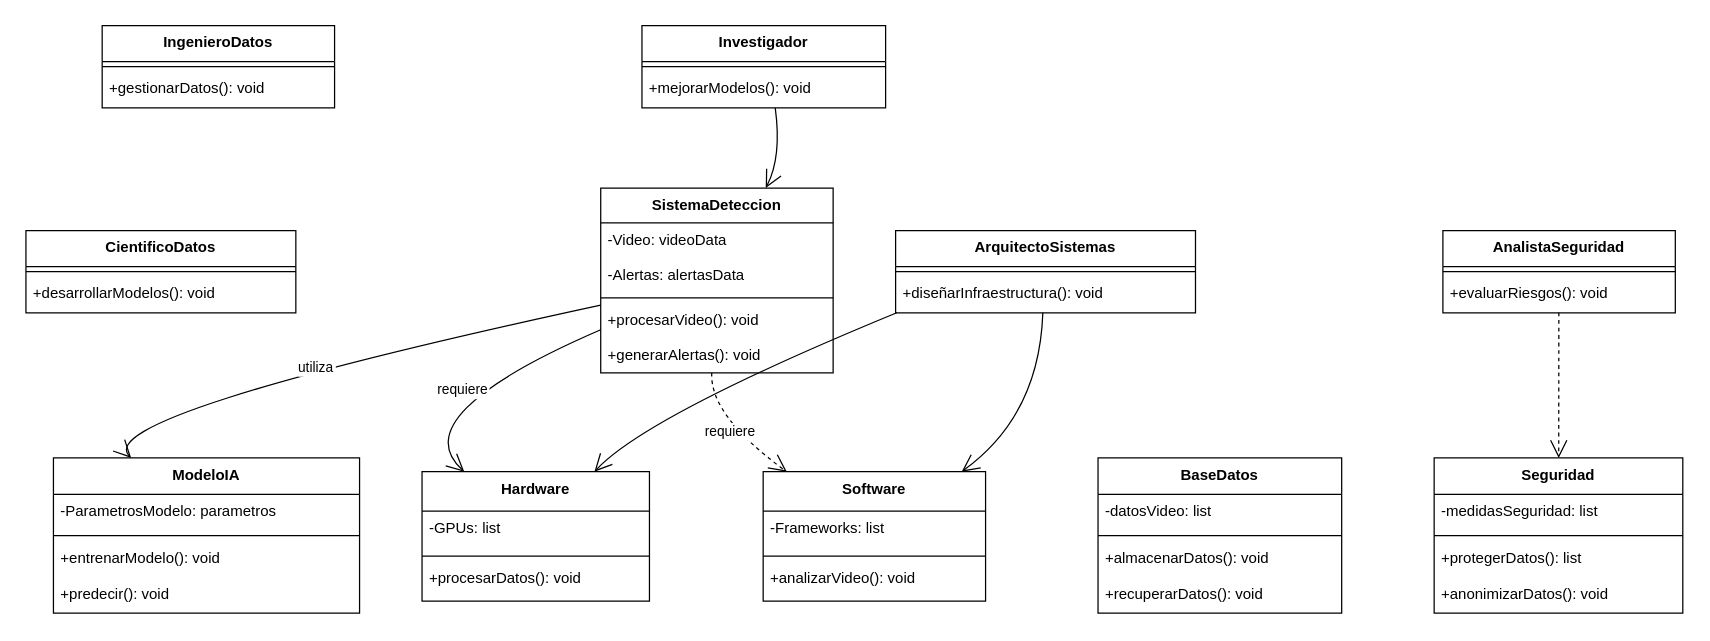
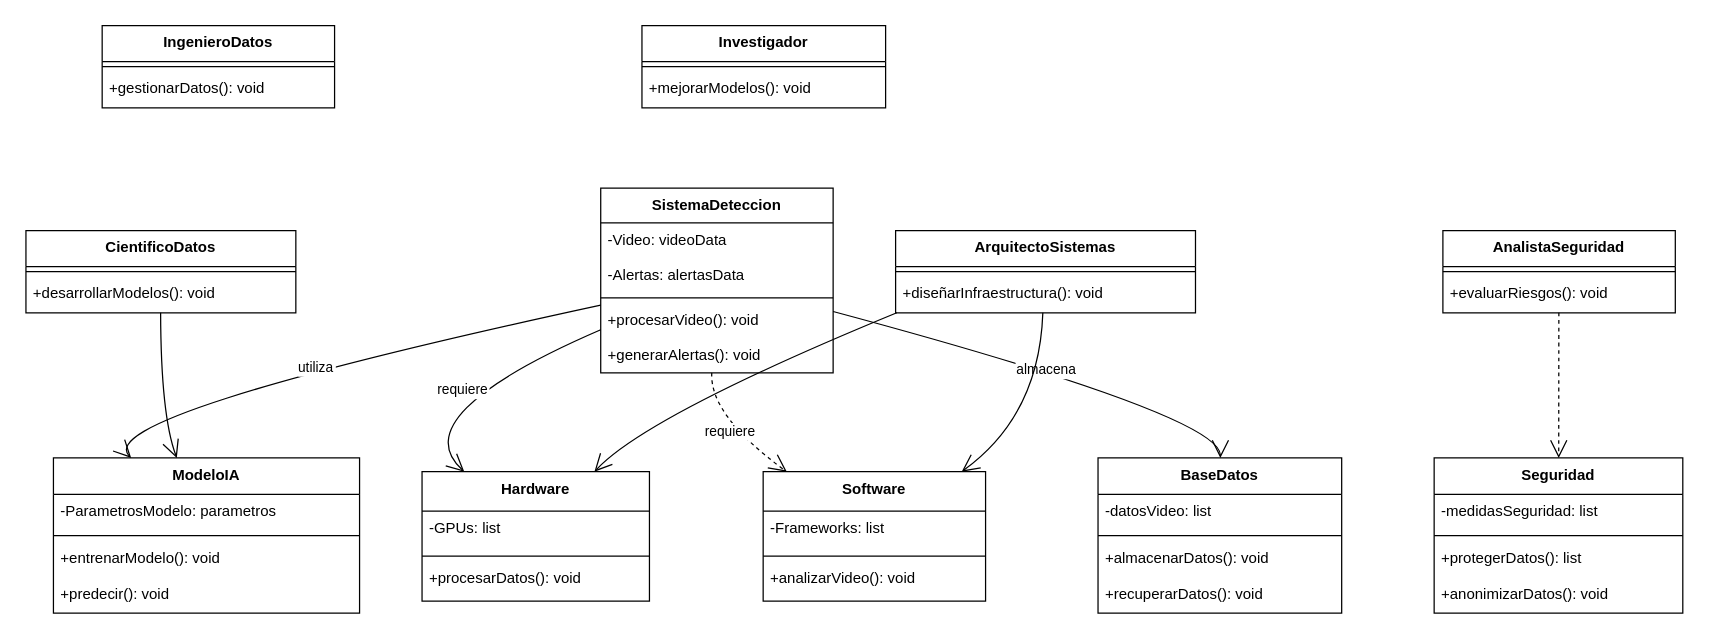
  <mxCell id="0" />
  <mxCell id="1" parent="0" />
  <mxCell id="2" value="SistemaDeteccion" style="swimlane;fontStyle=1;align=center;verticalAlign=top;childLayout=stackLayout;horizontal=1;startSize=27.9;horizontalStack=0;resizeParent=1;resizeParentMax=0;resizeLast=0;collapsible=0;marginBottom=0;" vertex="1" parent="1"><mxGeometry x="480" y="150" width="186" height="147.9" as="geometry" /></mxCell>
  <mxCell id="3" value="-Video: videoData" style="text;strokeColor=none;fillColor=none;align=left;verticalAlign=top;spacingLeft=4;spacingRight=4;overflow=hidden;rotatable=0;points=[[0,0.5],[1,0.5]];portConstraint=eastwest;" vertex="1" parent="2"><mxGeometry y="27.9" width="186" height="28" as="geometry" /></mxCell>
  <mxCell id="4" value="-Alertas: alertasData" style="text;strokeColor=none;fillColor=none;align=left;verticalAlign=top;spacingLeft=4;spacingRight=4;overflow=hidden;rotatable=0;points=[[0,0.5],[1,0.5]];portConstraint=eastwest;" vertex="1" parent="2"><mxGeometry y="55.9" width="186" height="28" as="geometry" /></mxCell>
  <mxCell id="5" style="line;strokeWidth=1;fillColor=none;align=left;verticalAlign=middle;spacingTop=-1;spacingLeft=3;spacingRight=3;rotatable=0;labelPosition=right;points=[];portConstraint=eastwest;strokeColor=inherit;" vertex="1" parent="2"><mxGeometry y="83.9" width="186" height="8" as="geometry" /></mxCell>
  <mxCell id="6" value="+procesarVideo(): void" style="text;strokeColor=none;fillColor=none;align=left;verticalAlign=top;spacingLeft=4;spacingRight=4;overflow=hidden;rotatable=0;points=[[0,0.5],[1,0.5]];portConstraint=eastwest;" vertex="1" parent="2"><mxGeometry y="91.9" width="186" height="28" as="geometry" /></mxCell>
  <mxCell id="7" value="+generarAlertas(): void" style="text;strokeColor=none;fillColor=none;align=left;verticalAlign=top;spacingLeft=4;spacingRight=4;overflow=hidden;rotatable=0;points=[[0,0.5],[1,0.5]];portConstraint=eastwest;" vertex="1" parent="2"><mxGeometry y="119.9" width="186" height="28" as="geometry" /></mxCell>
  <mxCell id="8" value="ModeloIA" style="swimlane;fontStyle=1;align=center;verticalAlign=top;childLayout=stackLayout;horizontal=1;startSize=29.25;horizontalStack=0;resizeParent=1;resizeParentMax=0;resizeLast=0;collapsible=0;marginBottom=0;" vertex="1" parent="1"><mxGeometry x="42" y="366" width="245" height="124.25" as="geometry" /></mxCell>
  <mxCell id="9" value="-ParametrosModelo: parametros" style="text;strokeColor=none;fillColor=none;align=left;verticalAlign=top;spacingLeft=4;spacingRight=4;overflow=hidden;rotatable=0;points=[[0,0.5],[1,0.5]];portConstraint=eastwest;" vertex="1" parent="8"><mxGeometry y="29.25" width="245" height="29" as="geometry" /></mxCell>
  <mxCell id="10" style="line;strokeWidth=1;fillColor=none;align=left;verticalAlign=middle;spacingTop=-1;spacingLeft=3;spacingRight=3;rotatable=0;labelPosition=right;points=[];portConstraint=eastwest;strokeColor=inherit;" vertex="1" parent="8"><mxGeometry y="58.25" width="245" height="8" as="geometry" /></mxCell>
  <mxCell id="11" value="+entrenarModelo(): void" style="text;strokeColor=none;fillColor=none;align=left;verticalAlign=top;spacingLeft=4;spacingRight=4;overflow=hidden;rotatable=0;points=[[0,0.5],[1,0.5]];portConstraint=eastwest;" vertex="1" parent="8"><mxGeometry y="66.25" width="245" height="29" as="geometry" /></mxCell>
  <mxCell id="12" value="+predecir(): void" style="text;strokeColor=none;fillColor=none;align=left;verticalAlign=top;spacingLeft=4;spacingRight=4;overflow=hidden;rotatable=0;points=[[0,0.5],[1,0.5]];portConstraint=eastwest;" vertex="1" parent="8"><mxGeometry y="95.25" width="245" height="29" as="geometry" /></mxCell>
  <mxCell id="13" value="Hardware" style="swimlane;fontStyle=1;align=center;verticalAlign=top;childLayout=stackLayout;horizontal=1;startSize=31.5;horizontalStack=0;resizeParent=1;resizeParentMax=0;resizeLast=0;collapsible=0;marginBottom=0;" vertex="1" parent="1"><mxGeometry x="337" y="377" width="182" height="103.5" as="geometry" /></mxCell>
  <mxCell id="14" value="-GPUs: list" style="text;strokeColor=none;fillColor=none;align=left;verticalAlign=top;spacingLeft=4;spacingRight=4;overflow=hidden;rotatable=0;points=[[0,0.5],[1,0.5]];portConstraint=eastwest;" vertex="1" parent="13"><mxGeometry y="31.5" width="182" height="32" as="geometry" /></mxCell>
  <mxCell id="15" style="line;strokeWidth=1;fillColor=none;align=left;verticalAlign=middle;spacingTop=-1;spacingLeft=3;spacingRight=3;rotatable=0;labelPosition=right;points=[];portConstraint=eastwest;strokeColor=inherit;" vertex="1" parent="13"><mxGeometry y="63.5" width="182" height="8" as="geometry" /></mxCell>
  <mxCell id="16" value="+procesarDatos(): void" style="text;strokeColor=none;fillColor=none;align=left;verticalAlign=top;spacingLeft=4;spacingRight=4;overflow=hidden;rotatable=0;points=[[0,0.5],[1,0.5]];portConstraint=eastwest;" vertex="1" parent="13"><mxGeometry y="71.5" width="182" height="32" as="geometry" /></mxCell>
  <mxCell id="17" value="Software" style="swimlane;fontStyle=1;align=center;verticalAlign=top;childLayout=stackLayout;horizontal=1;startSize=31.5;horizontalStack=0;resizeParent=1;resizeParentMax=0;resizeLast=0;collapsible=0;marginBottom=0;" vertex="1" parent="1"><mxGeometry x="610" y="377" width="178" height="103.5" as="geometry" /></mxCell>
  <mxCell id="18" value="-Frameworks: list" style="text;strokeColor=none;fillColor=none;align=left;verticalAlign=top;spacingLeft=4;spacingRight=4;overflow=hidden;rotatable=0;points=[[0,0.5],[1,0.5]];portConstraint=eastwest;" vertex="1" parent="17"><mxGeometry y="31.5" width="178" height="32" as="geometry" /></mxCell>
  <mxCell id="19" style="line;strokeWidth=1;fillColor=none;align=left;verticalAlign=middle;spacingTop=-1;spacingLeft=3;spacingRight=3;rotatable=0;labelPosition=right;points=[];portConstraint=eastwest;strokeColor=inherit;" vertex="1" parent="17"><mxGeometry y="63.5" width="178" height="8" as="geometry" /></mxCell>
  <mxCell id="20" value="+analizarVideo(): void" style="text;strokeColor=none;fillColor=none;align=left;verticalAlign=top;spacingLeft=4;spacingRight=4;overflow=hidden;rotatable=0;points=[[0,0.5],[1,0.5]];portConstraint=eastwest;" vertex="1" parent="17"><mxGeometry y="71.5" width="178" height="32" as="geometry" /></mxCell>
  <mxCell id="21" value="BaseDatos" style="swimlane;fontStyle=1;align=center;verticalAlign=top;childLayout=stackLayout;horizontal=1;startSize=29.25;horizontalStack=0;resizeParent=1;resizeParentMax=0;resizeLast=0;collapsible=0;marginBottom=0;" vertex="1" parent="1"><mxGeometry x="878" y="366" width="195" height="124.25" as="geometry" /></mxCell>
  <mxCell id="22" value="-datosVideo: list" style="text;strokeColor=none;fillColor=none;align=left;verticalAlign=top;spacingLeft=4;spacingRight=4;overflow=hidden;rotatable=0;points=[[0,0.5],[1,0.5]];portConstraint=eastwest;" vertex="1" parent="21"><mxGeometry y="29.25" width="195" height="29" as="geometry" /></mxCell>
  <mxCell id="23" style="line;strokeWidth=1;fillColor=none;align=left;verticalAlign=middle;spacingTop=-1;spacingLeft=3;spacingRight=3;rotatable=0;labelPosition=right;points=[];portConstraint=eastwest;strokeColor=inherit;" vertex="1" parent="21"><mxGeometry y="58.25" width="195" height="8" as="geometry" /></mxCell>
  <mxCell id="24" value="+almacenarDatos(): void" style="text;strokeColor=none;fillColor=none;align=left;verticalAlign=top;spacingLeft=4;spacingRight=4;overflow=hidden;rotatable=0;points=[[0,0.5],[1,0.5]];portConstraint=eastwest;" vertex="1" parent="21"><mxGeometry y="66.25" width="195" height="29" as="geometry" /></mxCell>
  <mxCell id="25" value="+recuperarDatos(): void" style="text;strokeColor=none;fillColor=none;align=left;verticalAlign=top;spacingLeft=4;spacingRight=4;overflow=hidden;rotatable=0;points=[[0,0.5],[1,0.5]];portConstraint=eastwest;" vertex="1" parent="21"><mxGeometry y="95.25" width="195" height="29" as="geometry" /></mxCell>
  <mxCell id="26" value="Seguridad" style="swimlane;fontStyle=1;align=center;verticalAlign=top;childLayout=stackLayout;horizontal=1;startSize=29.25;horizontalStack=0;resizeParent=1;resizeParentMax=0;resizeLast=0;collapsible=0;marginBottom=0;" vertex="1" parent="1"><mxGeometry x="1147" y="366" width="199" height="124.25" as="geometry" /></mxCell>
  <mxCell id="27" value="-medidasSeguridad: list" style="text;strokeColor=none;fillColor=none;align=left;verticalAlign=top;spacingLeft=4;spacingRight=4;overflow=hidden;rotatable=0;points=[[0,0.5],[1,0.5]];portConstraint=eastwest;" vertex="1" parent="26"><mxGeometry y="29.25" width="199" height="29" as="geometry" /></mxCell>
  <mxCell id="28" style="line;strokeWidth=1;fillColor=none;align=left;verticalAlign=middle;spacingTop=-1;spacingLeft=3;spacingRight=3;rotatable=0;labelPosition=right;points=[];portConstraint=eastwest;strokeColor=inherit;" vertex="1" parent="26"><mxGeometry y="58.25" width="199" height="8" as="geometry" /></mxCell>
  <mxCell id="29" value="+protegerDatos(): list" style="text;strokeColor=none;fillColor=none;align=left;verticalAlign=top;spacingLeft=4;spacingRight=4;overflow=hidden;rotatable=0;points=[[0,0.5],[1,0.5]];portConstraint=eastwest;" vertex="1" parent="26"><mxGeometry y="66.25" width="199" height="29" as="geometry" /></mxCell>
  <mxCell id="30" value="+anonimizarDatos(): void" style="text;strokeColor=none;fillColor=none;align=left;verticalAlign=top;spacingLeft=4;spacingRight=4;overflow=hidden;rotatable=0;points=[[0,0.5],[1,0.5]];portConstraint=eastwest;" vertex="1" parent="26"><mxGeometry y="95.25" width="199" height="29" as="geometry" /></mxCell>
  <mxCell id="31" value="IngenieroDatos" style="swimlane;fontStyle=1;align=center;verticalAlign=top;childLayout=stackLayout;horizontal=1;startSize=28.8;horizontalStack=0;resizeParent=1;resizeParentMax=0;resizeLast=0;collapsible=0;marginBottom=0;" vertex="1" parent="1"><mxGeometry x="81" y="20" width="186" height="65.8" as="geometry" /></mxCell>
  <mxCell id="32" style="line;strokeWidth=1;fillColor=none;align=left;verticalAlign=middle;spacingTop=-1;spacingLeft=3;spacingRight=3;rotatable=0;labelPosition=right;points=[];portConstraint=eastwest;strokeColor=inherit;" vertex="1" parent="31"><mxGeometry y="28.8" width="186" height="8" as="geometry" /></mxCell>
  <mxCell id="33" value="+gestionarDatos(): void" style="text;strokeColor=none;fillColor=none;align=left;verticalAlign=top;spacingLeft=4;spacingRight=4;overflow=hidden;rotatable=0;points=[[0,0.5],[1,0.5]];portConstraint=eastwest;" vertex="1" parent="31"><mxGeometry y="36.8" width="186" height="29" as="geometry" /></mxCell>
  <mxCell id="34" value="CientificoDatos" style="swimlane;fontStyle=1;align=center;verticalAlign=top;childLayout=stackLayout;horizontal=1;startSize=28.8;horizontalStack=0;resizeParent=1;resizeParentMax=0;resizeLast=0;collapsible=0;marginBottom=0;" vertex="1" parent="1"><mxGeometry x="20" y="184" width="216" height="65.8" as="geometry" /></mxCell>
  <mxCell id="35" style="line;strokeWidth=1;fillColor=none;align=left;verticalAlign=middle;spacingTop=-1;spacingLeft=3;spacingRight=3;rotatable=0;labelPosition=right;points=[];portConstraint=eastwest;strokeColor=inherit;" vertex="1" parent="34"><mxGeometry y="28.8" width="216" height="8" as="geometry" /></mxCell>
  <mxCell id="36" value="+desarrollarModelos(): void" style="text;strokeColor=none;fillColor=none;align=left;verticalAlign=top;spacingLeft=4;spacingRight=4;overflow=hidden;rotatable=0;points=[[0,0.5],[1,0.5]];portConstraint=eastwest;" vertex="1" parent="34"><mxGeometry y="36.8" width="216" height="29" as="geometry" /></mxCell>
  <mxCell id="37" value="ArquitectoSistemas" style="swimlane;fontStyle=1;align=center;verticalAlign=top;childLayout=stackLayout;horizontal=1;startSize=28.8;horizontalStack=0;resizeParent=1;resizeParentMax=0;resizeLast=0;collapsible=0;marginBottom=0;" vertex="1" parent="1"><mxGeometry x="716" y="184" width="240" height="65.8" as="geometry" /></mxCell>
  <mxCell id="38" style="line;strokeWidth=1;fillColor=none;align=left;verticalAlign=middle;spacingTop=-1;spacingLeft=3;spacingRight=3;rotatable=0;labelPosition=right;points=[];portConstraint=eastwest;strokeColor=inherit;" vertex="1" parent="37"><mxGeometry y="28.8" width="240" height="8" as="geometry" /></mxCell>
  <mxCell id="39" value="+diseñarInfraestructura(): void" style="text;strokeColor=none;fillColor=none;align=left;verticalAlign=top;spacingLeft=4;spacingRight=4;overflow=hidden;rotatable=0;points=[[0,0.5],[1,0.5]];portConstraint=eastwest;" vertex="1" parent="37"><mxGeometry y="36.8" width="240" height="29" as="geometry" /></mxCell>
  <mxCell id="40" value="AnalistaSeguridad" style="swimlane;fontStyle=1;align=center;verticalAlign=top;childLayout=stackLayout;horizontal=1;startSize=28.8;horizontalStack=0;resizeParent=1;resizeParentMax=0;resizeLast=0;collapsible=0;marginBottom=0;" vertex="1" parent="1"><mxGeometry x="1154" y="184" width="186" height="65.8" as="geometry" /></mxCell>
  <mxCell id="41" style="line;strokeWidth=1;fillColor=none;align=left;verticalAlign=middle;spacingTop=-1;spacingLeft=3;spacingRight=3;rotatable=0;labelPosition=right;points=[];portConstraint=eastwest;strokeColor=inherit;" vertex="1" parent="40"><mxGeometry y="28.8" width="186" height="8" as="geometry" /></mxCell>
  <mxCell id="42" value="+evaluarRiesgos(): void" style="text;strokeColor=none;fillColor=none;align=left;verticalAlign=top;spacingLeft=4;spacingRight=4;overflow=hidden;rotatable=0;points=[[0,0.5],[1,0.5]];portConstraint=eastwest;" vertex="1" parent="40"><mxGeometry y="36.8" width="186" height="29" as="geometry" /></mxCell>
  <mxCell id="43" value="Investigador" style="swimlane;fontStyle=1;align=center;verticalAlign=top;childLayout=stackLayout;horizontal=1;startSize=28.8;horizontalStack=0;resizeParent=1;resizeParentMax=0;resizeLast=0;collapsible=0;marginBottom=0;" vertex="1" parent="1"><mxGeometry x="513" y="20" width="195" height="65.8" as="geometry" /></mxCell>
  <mxCell id="44" style="line;strokeWidth=1;fillColor=none;align=left;verticalAlign=middle;spacingTop=-1;spacingLeft=3;spacingRight=3;rotatable=0;labelPosition=right;points=[];portConstraint=eastwest;strokeColor=inherit;" vertex="1" parent="43"><mxGeometry y="28.8" width="195" height="8" as="geometry" /></mxCell>
  <mxCell id="45" value="+mejorarModelos(): void" style="text;strokeColor=none;fillColor=none;align=left;verticalAlign=top;spacingLeft=4;spacingRight=4;overflow=hidden;rotatable=0;points=[[0,0.5],[1,0.5]];portConstraint=eastwest;" vertex="1" parent="43"><mxGeometry y="36.8" width="195" height="29" as="geometry" /></mxCell>
  <mxCell id="46" value="utiliza" style="curved=1;startArrow=none;endArrow=open;endSize=12;exitX=-0.002;exitY=0.634;entryX=0.254;entryY=0;rounded=0;" edge="1" parent="1" source="2" target="8"><mxGeometry relative="1" as="geometry"><Array as="points"><mxPoint x="71" y="332" /></Array></mxGeometry></mxCell>
  <mxCell id="47" value="requiere" style="curved=1;startArrow=none;endArrow=open;endSize=12;exitX=-0.002;exitY=0.768;entryX=0.187;entryY=0.002;rounded=0;" edge="1" parent="1" source="2" target="13"><mxGeometry relative="1" as="geometry"><Array as="points"><mxPoint x="321" y="332" /></Array></mxGeometry></mxCell>
  <mxCell id="48" value="requiere" style="curved=1;startArrow=none;endArrow=open;endSize=12;exitX=0.478;exitY=0.997;entryX=0.108;entryY=0.002;rounded=0;dashed=1;" edge="1" parent="1" source="2" target="17"><mxGeometry relative="1" as="geometry"><Array as="points"><mxPoint x="567" y="332" /></Array></mxGeometry></mxCell>
+ <mxCell id="49" value="almacena" style="curved=1;startArrow=none;endArrow=open;endSize=12;exitX=0.997;exitY=0.667;entryX=0.502;entryY=0;rounded=0;" edge="1" parent="1" source="2" target="21"><mxGeometry relative="1" as="geometry"><Array as="points"><mxPoint x="976" y="332" /></Array></mxGeometry></mxCell>
+ <mxCell id="50" value="" style="curved=1;startArrow=none;endArrow=open;endSize=12;exitX=0.499;exitY=0.997;entryX=0.403;entryY=0;rounded=0;" edge="1" parent="1" source="34" target="8"><mxGeometry relative="1" as="geometry"><Array as="points"><mxPoint x="128" y="332" /></Array></mxGeometry></mxCell>
  <mxCell id="51" value="" style="curved=1;startArrow=none;endArrow=open;endSize=12;exitX=0.007;exitY=0.997;entryX=0.757;entryY=0.002;rounded=0;" edge="1" parent="1" source="37" target="13"><mxGeometry relative="1" as="geometry"><Array as="points"><mxPoint x="517" y="332" /></Array></mxGeometry></mxCell>
  <mxCell id="52" value="" style="curved=1;startArrow=none;endArrow=open;endSize=12;exitX=0.491;exitY=0.997;entryX=0.891;entryY=0.002;rounded=0;" edge="1" parent="1" source="37" target="17"><mxGeometry relative="1" as="geometry"><Array as="points"><mxPoint x="831" y="332" /></Array></mxGeometry></mxCell>
  <mxCell id="53" value="" style="curved=1;startArrow=none;endArrow=open;endSize=12;exitX=0.499;exitY=0.997;entryX=0.501;entryY=0;rounded=0;dashed=1;" edge="1" parent="1" source="40" target="26"><mxGeometry relative="1" as="geometry"><Array as="points" /></mxGeometry></mxCell>
- <mxCell id="54" value="" style="curved=1;startArrow=none;endArrow=open;endSize=12;exitX=0.547;exitY=1;entryX=0.71;entryY=0;rounded=0;" edge="1" parent="1" source="43" target="2"><mxGeometry relative="1" as="geometry"><Array as="points"><mxPoint x="625" y="125" /></Array></mxGeometry></mxCell>
